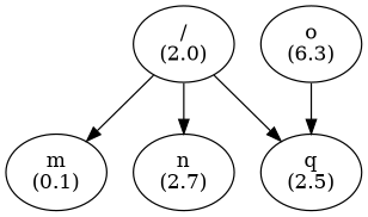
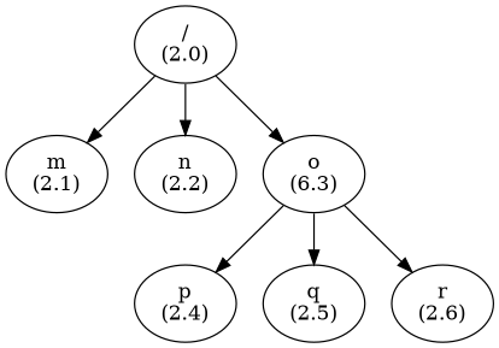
  digraph {
    color=black
    fontcolor=black
    fontname="DejaVu Serif"
    fontsize=14
    node [color=black fontcolor=black fontname="DejaVu Serif" fontsize=14 shape=ellipse]
    edge [color=black fontcolor=black fontname="DejaVu Serif" fontsize=14]
    "/" [label="\N\n(2.0)\r"]
-   m [label="\N\n(0.1)\r"]
-   n [label="\N\n(2.7)\r"]
+   m [label="\N\n(2.1)\r"]
+   n [label="\N\n(2.2)\r"]
    o [label="\N\n(6.3)\r"]
+   p [label="\N\n(2.4)\r"]
    q [label="\N\n(2.5)\r"]
+   r [label="\N\n(2.6)\r"]
    "/" -> m
    "/" -> n
-   "/" -> q
+   "/" -> o
+   o -> p
    o -> q
+   o -> r
  }
